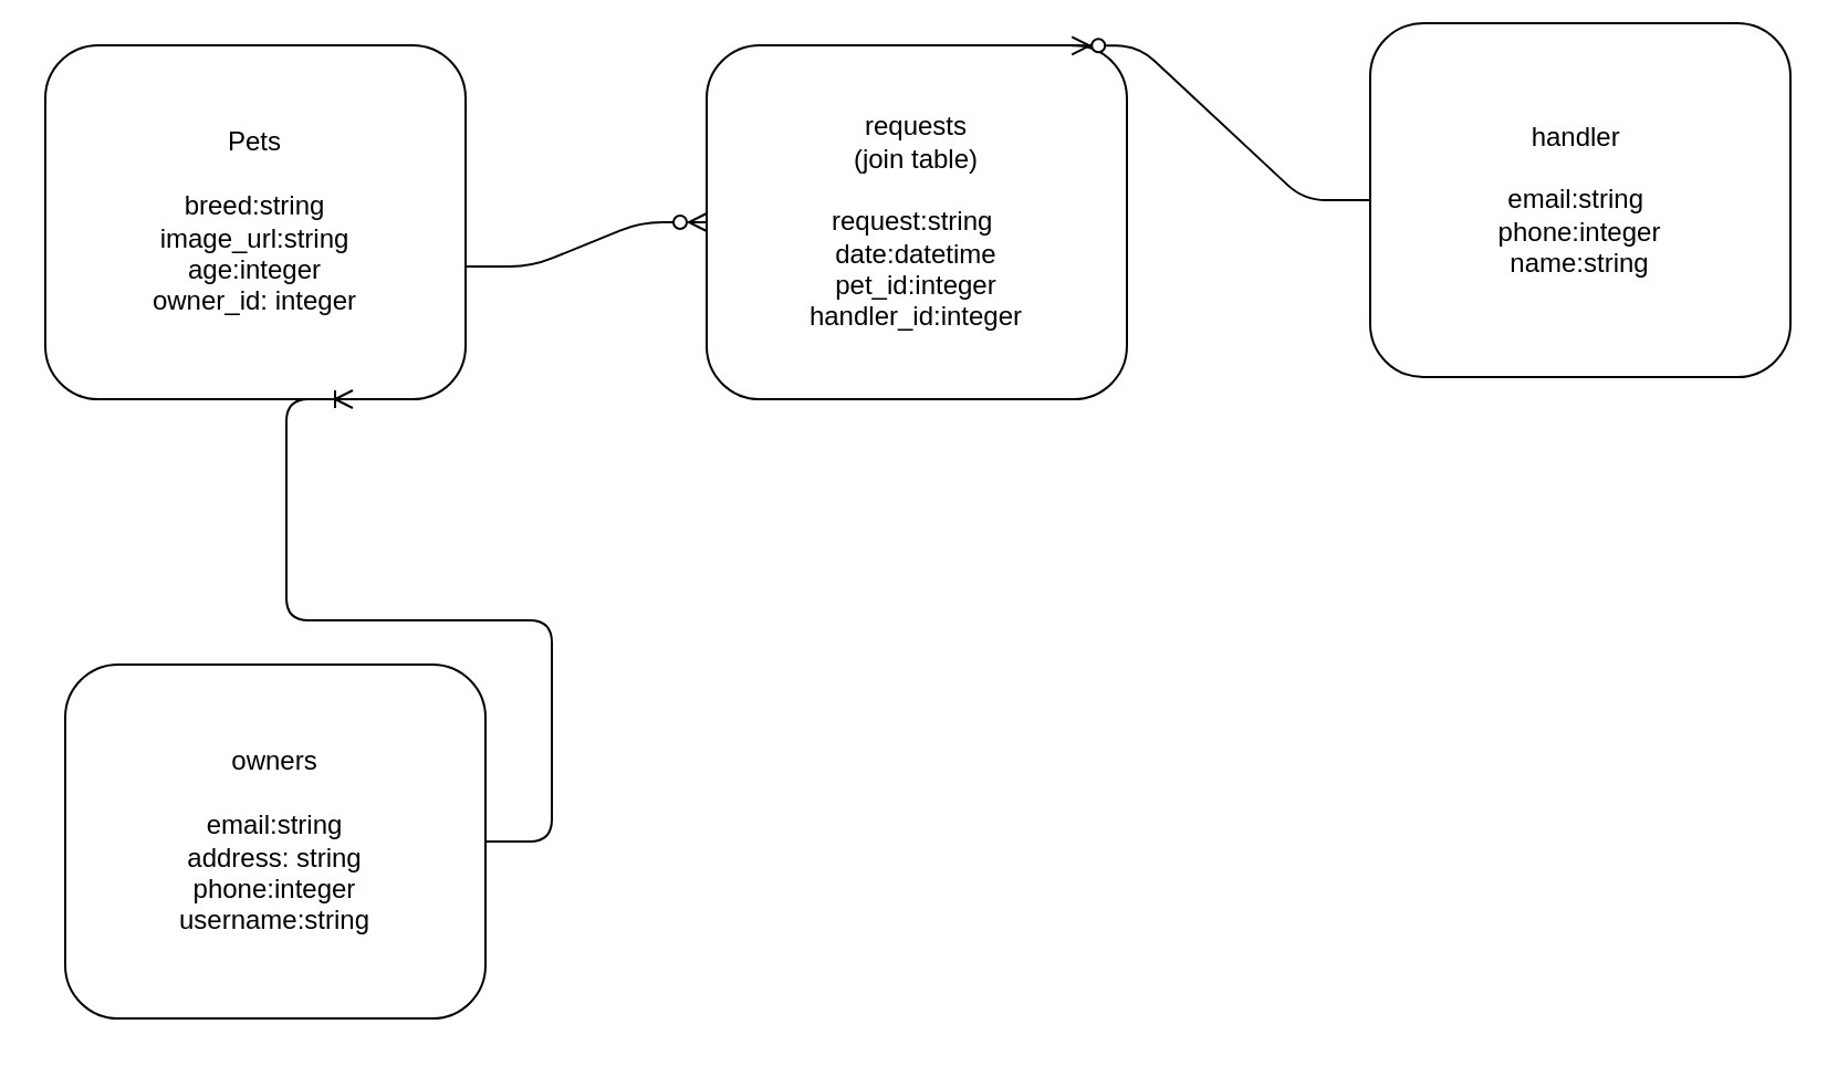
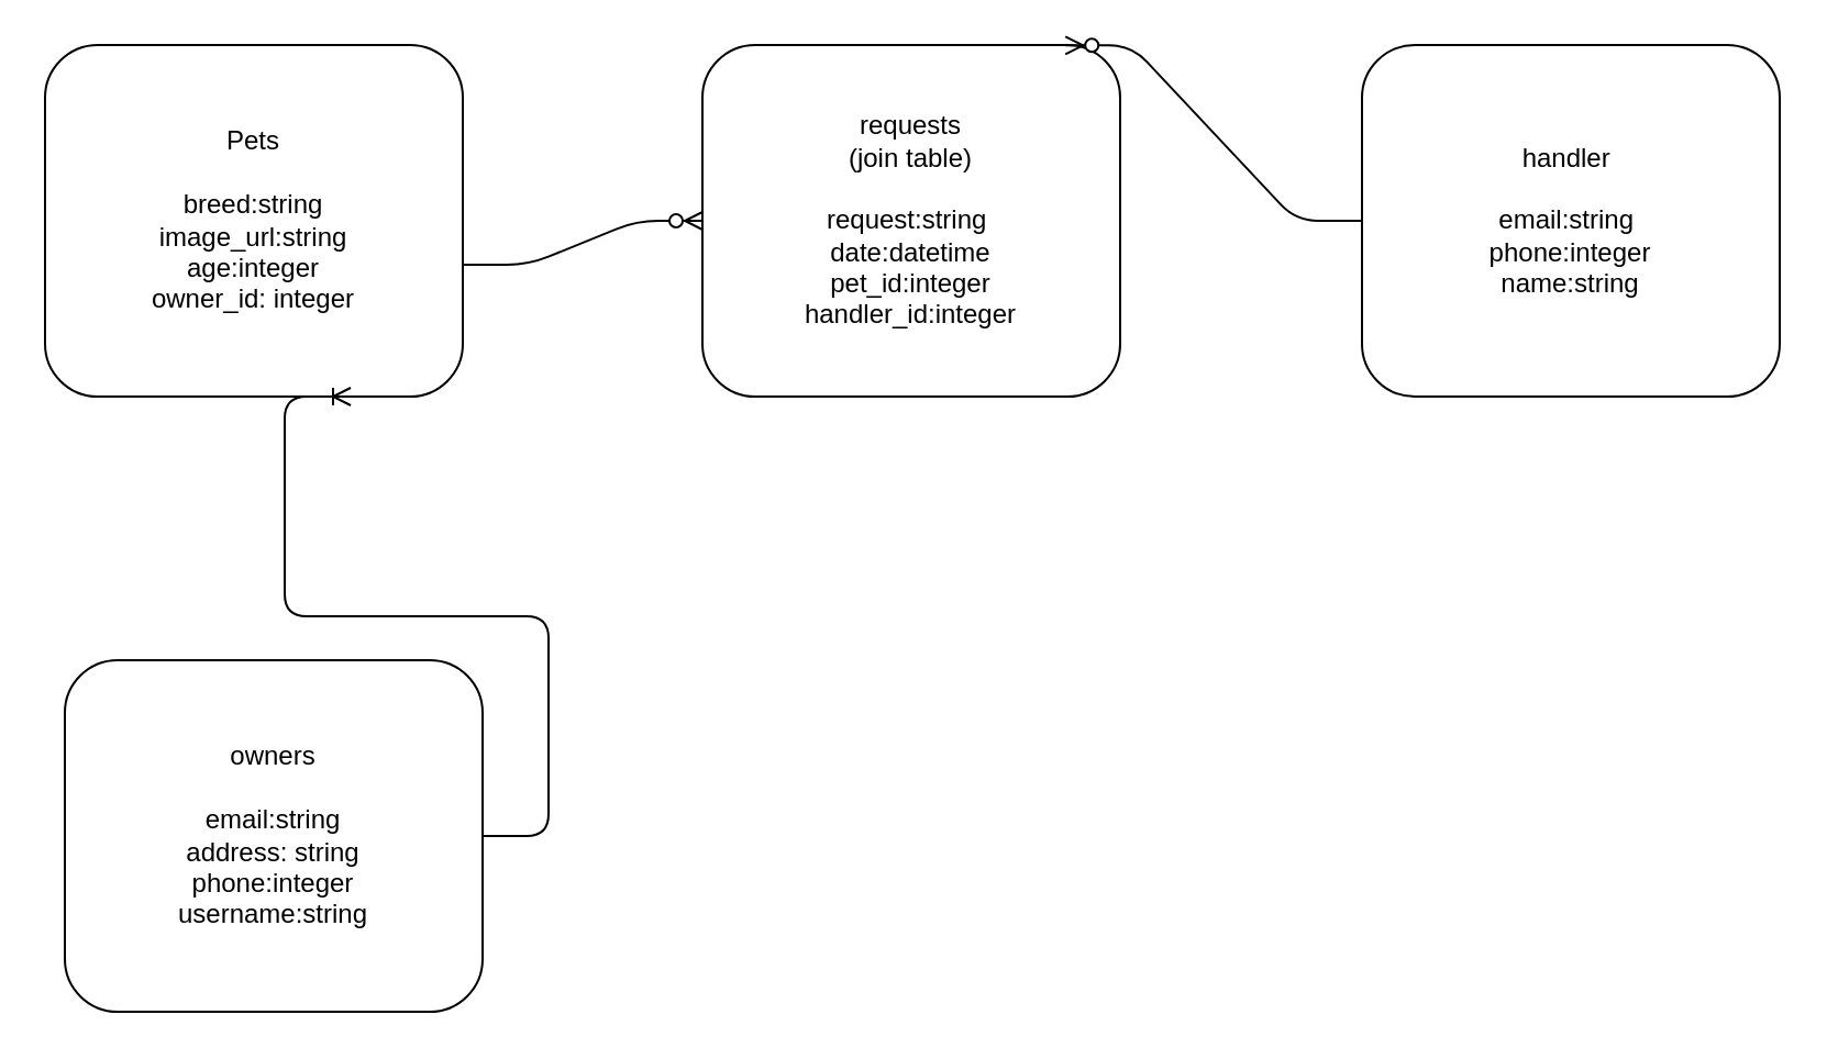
  <mxCell id="0" />
  <mxCell id="1" parent="0" />
  <mxCell id="2" value="Pets&lt;br&gt;&amp;nbsp;&lt;br&gt;breed:string&lt;br&gt;image_url:string&lt;br&gt;age:integer&lt;br&gt;owner_id: integer" style="rounded=1;whiteSpace=wrap;html=1;" vertex="1" parent="1"><mxGeometry x="20" y="20" width="190" height="160" as="geometry" /></mxCell>
  <mxCell id="3" value="requests&lt;br&gt;(join table)&lt;br&gt;&lt;br&gt;request:string&amp;nbsp;&lt;br&gt;date:datetime&lt;br&gt;pet_id:integer&lt;br&gt;handler_id:integer" style="rounded=1;whiteSpace=wrap;html=1;" vertex="1" parent="1"><mxGeometry x="319" y="20" width="190" height="160" as="geometry" /></mxCell>
- <mxCell id="4" value="handler&amp;nbsp;&lt;br&gt;&lt;br&gt;email:string&amp;nbsp;&lt;br&gt;phone:integer&lt;br&gt;name:string" style="rounded=1;whiteSpace=wrap;html=1;" vertex="1" parent="1"><mxGeometry x="619" y="10" width="190" height="160" as="geometry" /></mxCell>
+ <mxCell id="4" value="handler&amp;nbsp;&lt;br&gt;&lt;br&gt;email:string&amp;nbsp;&lt;br&gt;phone:integer&lt;br&gt;name:string" style="rounded=1;whiteSpace=wrap;html=1;" vertex="1" parent="1"><mxGeometry x="619" y="20" width="190" height="160" as="geometry" /></mxCell>
  <mxCell id="5" value="owners&lt;br&gt;&lt;br&gt;email:string&lt;br&gt;address: string&lt;br&gt;phone:integer&lt;br&gt;username:string" style="rounded=1;whiteSpace=wrap;html=1;" vertex="1" parent="1"><mxGeometry x="29" y="300" width="190" height="160" as="geometry" /></mxCell>
  <mxCell id="6" value="" style="edgeStyle=entityRelationEdgeStyle;fontSize=12;html=1;endArrow=ERoneToMany;" edge="1" parent="1" source="5"><mxGeometry width="100" height="100" relative="1" as="geometry"><mxPoint x="59" y="280" as="sourcePoint" /><mxPoint x="159" y="180" as="targetPoint" /></mxGeometry></mxCell>
  <mxCell id="7" value="" style="edgeStyle=entityRelationEdgeStyle;fontSize=12;html=1;endArrow=ERzeroToMany;endFill=1;entryX=0;entryY=0.5;entryDx=0;entryDy=0;" edge="1" parent="1" target="3"><mxGeometry width="100" height="100" relative="1" as="geometry"><mxPoint x="210" y="120" as="sourcePoint" /><mxPoint x="310" y="20" as="targetPoint" /></mxGeometry></mxCell>
  <mxCell id="8" value="" style="edgeStyle=entityRelationEdgeStyle;fontSize=12;html=1;endArrow=ERzeroToMany;endFill=1;exitX=0;exitY=0.5;exitDx=0;exitDy=0;entryX=0.869;entryY=0.001;entryDx=0;entryDy=0;entryPerimeter=0;" edge="1" parent="1" source="4" target="3"><mxGeometry width="100" height="100" relative="1" as="geometry"><mxPoint x="539" y="120" as="sourcePoint" /><mxPoint x="539" y="50" as="targetPoint" /></mxGeometry></mxCell>
